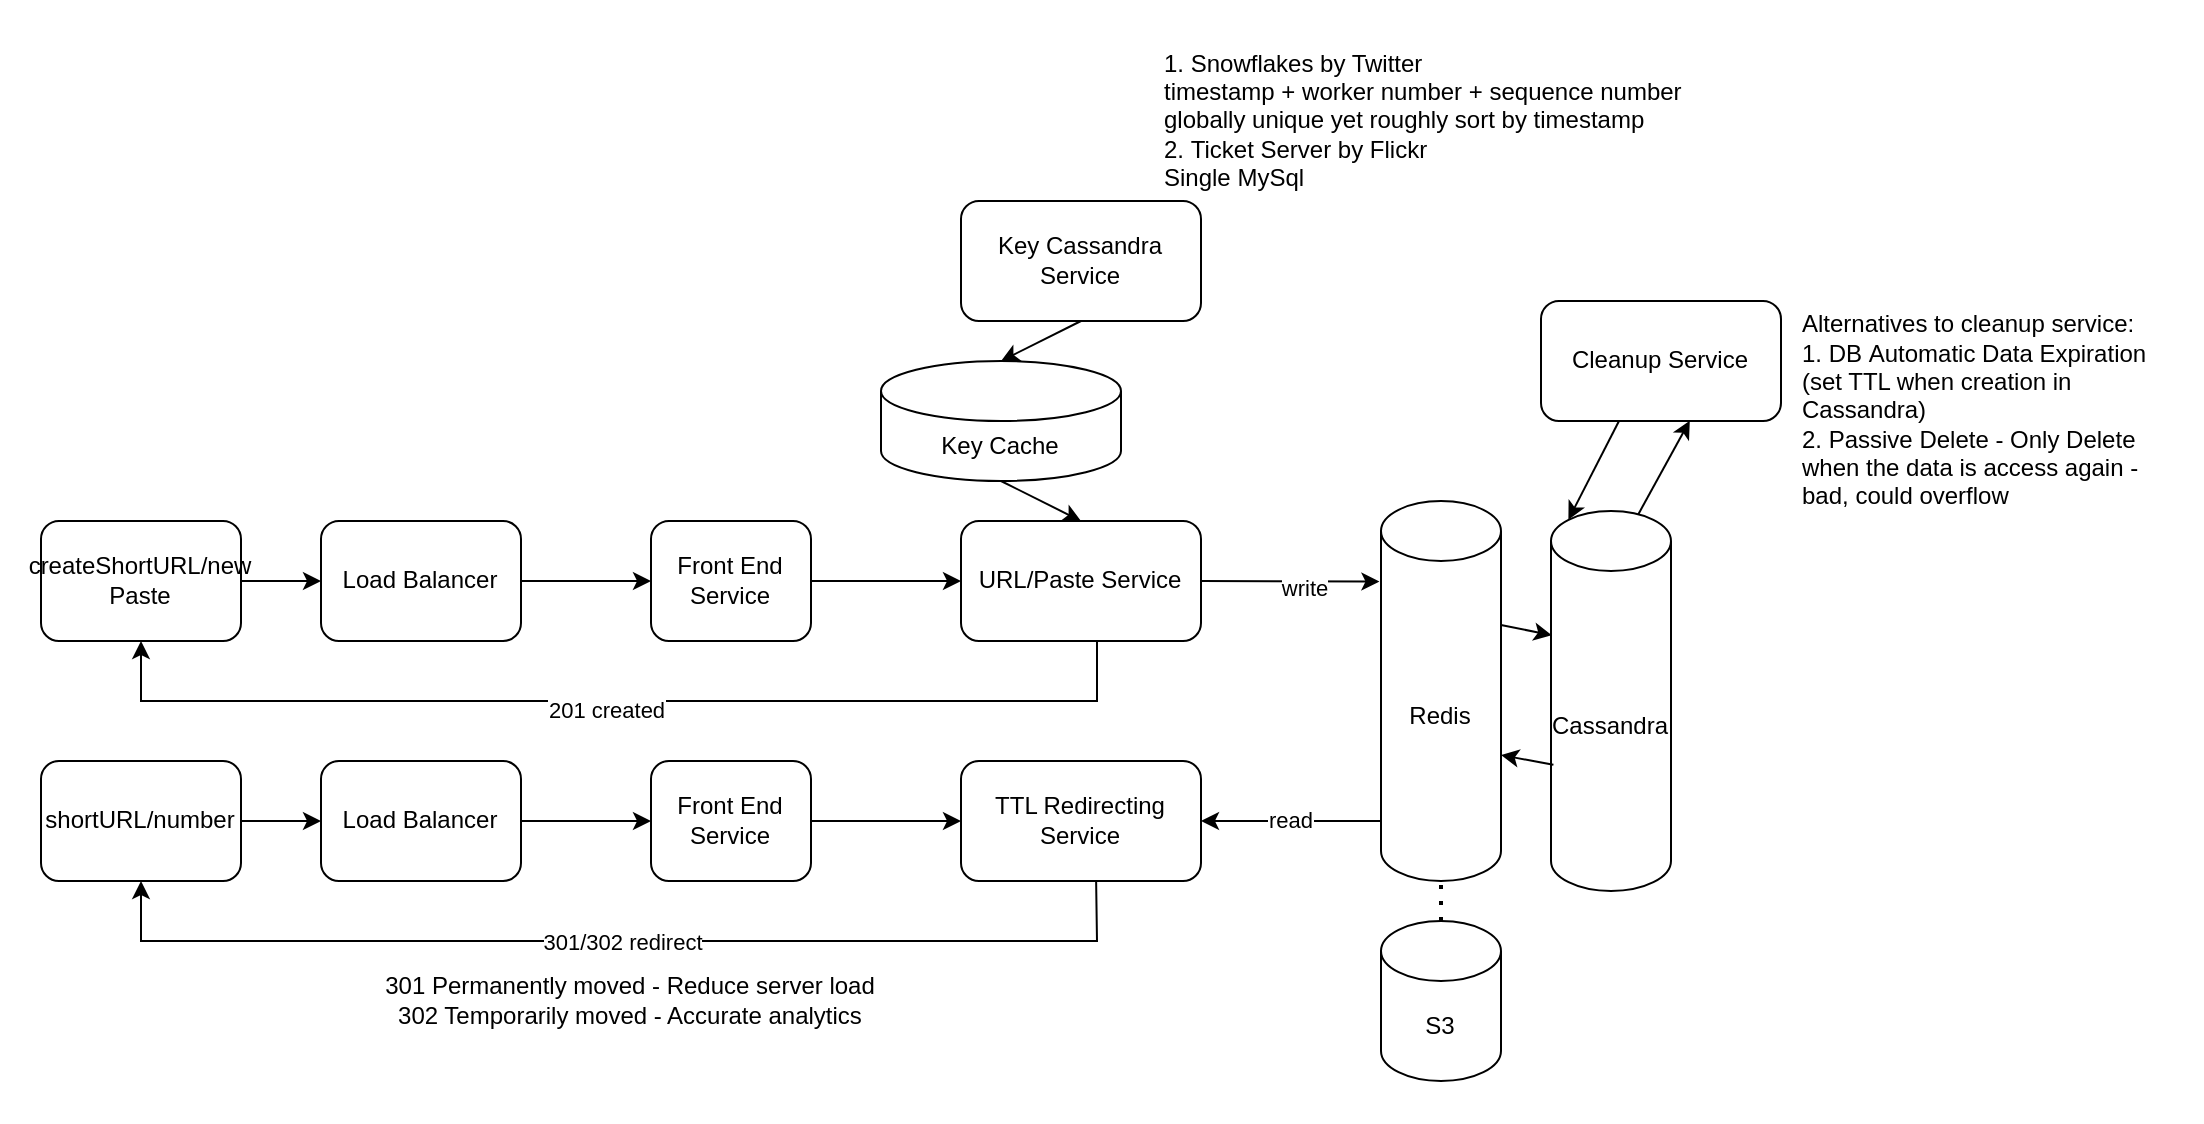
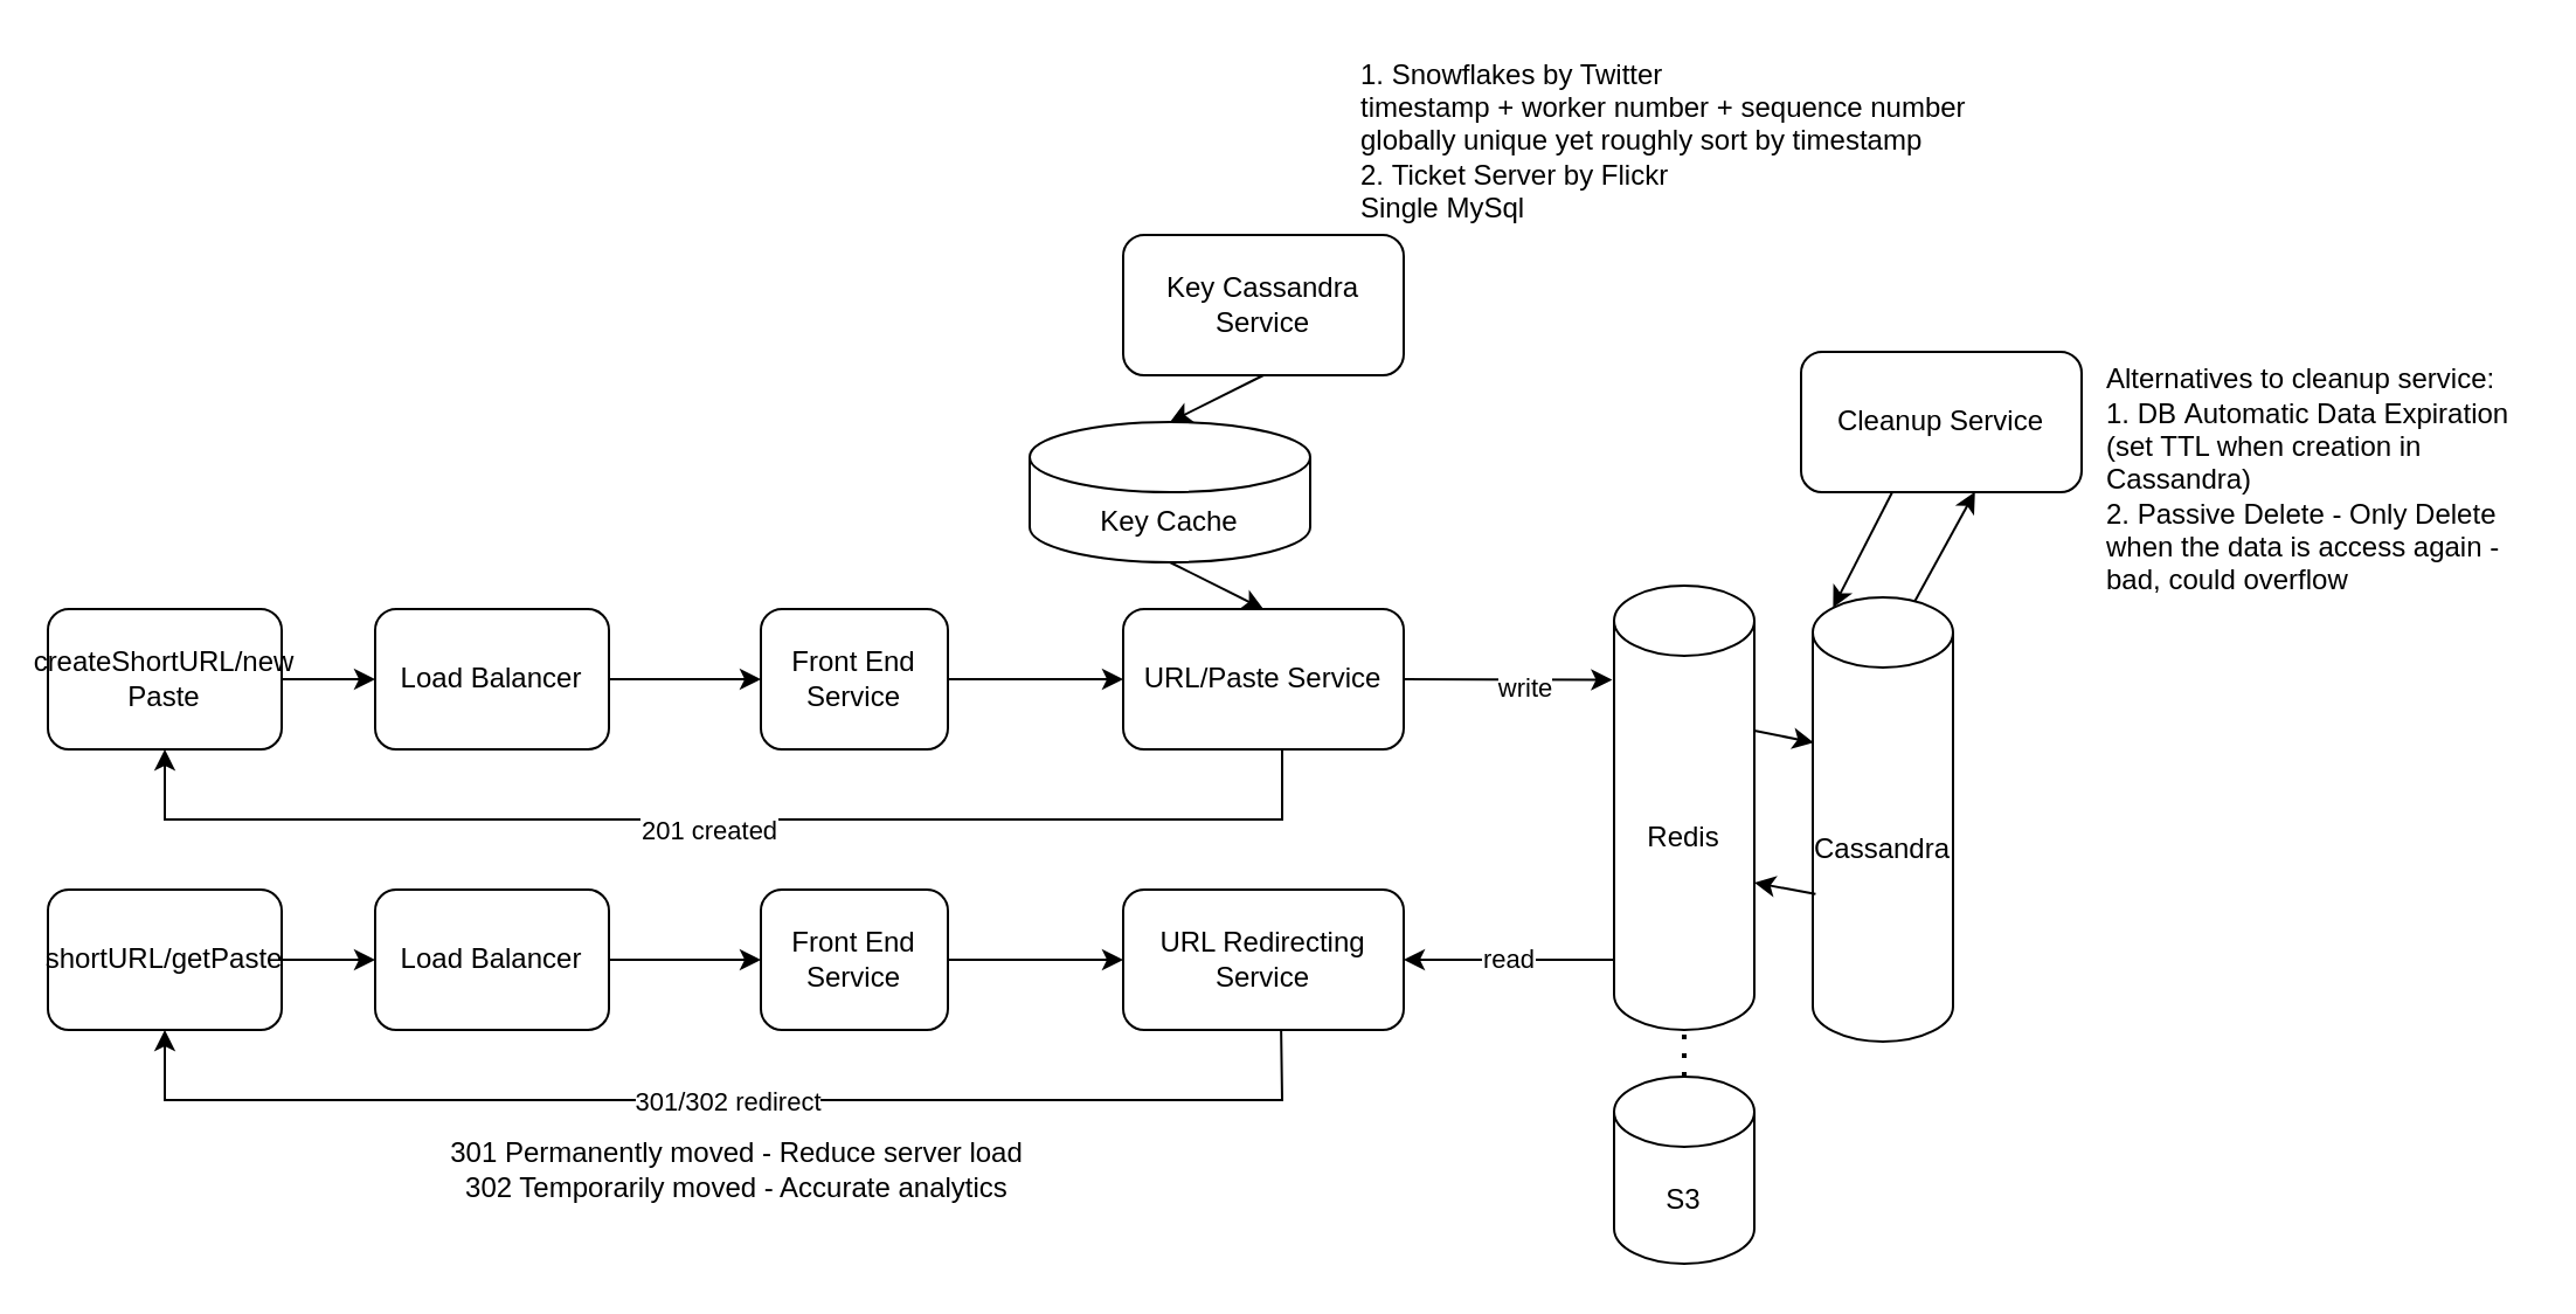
  <mxCell id="0" />
  <mxCell id="1" parent="0" />
  <mxCell id="2" value="createShortURL/new Paste" style="rounded=1;whiteSpace=wrap;html=1;" parent="1" vertex="1"><mxGeometry x="20" y="260" width="100" height="60" as="geometry" /></mxCell>
  <mxCell id="3" value="Cassandra" style="shape=cylinder3;whiteSpace=wrap;html=1;boundedLbl=1;backgroundOutline=1;size=15;" parent="1" vertex="1"><mxGeometry x="775" y="255" width="60" height="190" as="geometry" /></mxCell>
  <mxCell id="4" value="URL/Paste Service" style="rounded=1;whiteSpace=wrap;html=1;" parent="1" vertex="1"><mxGeometry x="480" y="260" width="120" height="60" as="geometry" /></mxCell>
  <mxCell id="5" value="" style="endArrow=classic;html=1;rounded=0;exitX=1;exitY=0.5;exitDx=0;exitDy=0;entryX=-0.013;entryY=0.212;entryDx=0;entryDy=0;entryPerimeter=0;" parent="1" source="4" target="25" edge="1"><mxGeometry width="50" height="50" relative="1" as="geometry"><mxPoint x="620" y="340" as="sourcePoint" /><mxPoint x="670" y="290" as="targetPoint" /></mxGeometry></mxCell>
  <mxCell id="6" value="write" style="edgeLabel;html=1;align=center;verticalAlign=middle;resizable=0;points=[];" parent="5" vertex="1" connectable="0"><mxGeometry x="0.161" y="-3" relative="1" as="geometry"><mxPoint as="offset" /></mxGeometry></mxCell>
- <mxCell id="7" value="shortURL/number" style="rounded=1;whiteSpace=wrap;html=1;" parent="1" vertex="1"><mxGeometry x="20" y="380" width="100" height="60" as="geometry" /></mxCell>
- <mxCell id="8" value="TTL Redirecting Service" style="rounded=1;whiteSpace=wrap;html=1;" parent="1" vertex="1"><mxGeometry x="480" y="380" width="120" height="60" as="geometry" /></mxCell>
+ <mxCell id="7" value="shortURL/getPaste" style="rounded=1;whiteSpace=wrap;html=1;" parent="1" vertex="1"><mxGeometry x="20" y="380" width="100" height="60" as="geometry" /></mxCell>
+ <mxCell id="8" value="URL Redirecting Service" style="rounded=1;whiteSpace=wrap;html=1;" parent="1" vertex="1"><mxGeometry x="480" y="380" width="120" height="60" as="geometry" /></mxCell>
  <mxCell id="9" value="read" style="endArrow=classic;html=1;rounded=0;entryX=1;entryY=0.5;entryDx=0;entryDy=0;" parent="1" target="8" edge="1"><mxGeometry width="50" height="50" relative="1" as="geometry"><mxPoint x="690" y="410" as="sourcePoint" /><mxPoint x="720" y="430" as="targetPoint" /></mxGeometry></mxCell>
  <mxCell id="10" value="Key Cassandra Service" style="rounded=1;whiteSpace=wrap;html=1;" parent="1" vertex="1"><mxGeometry x="480" y="100" width="120" height="60" as="geometry" /></mxCell>
  <mxCell id="11" value="Load Balancer" style="rounded=1;whiteSpace=wrap;html=1;" parent="1" vertex="1"><mxGeometry x="160" y="260" width="100" height="60" as="geometry" /></mxCell>
  <mxCell id="12" value="" style="endArrow=classic;html=1;rounded=0;exitX=1;exitY=0.5;exitDx=0;exitDy=0;entryX=0;entryY=0.5;entryDx=0;entryDy=0;" parent="1" source="11" target="14" edge="1"><mxGeometry width="50" height="50" relative="1" as="geometry"><mxPoint x="300" y="350" as="sourcePoint" /><mxPoint x="320" y="290" as="targetPoint" /></mxGeometry></mxCell>
  <mxCell id="13" value="" style="endArrow=classic;html=1;rounded=0;exitX=1;exitY=0.5;exitDx=0;exitDy=0;entryX=0;entryY=0.5;entryDx=0;entryDy=0;" parent="1" source="2" target="11" edge="1"><mxGeometry width="50" height="50" relative="1" as="geometry"><mxPoint x="170" y="190" as="sourcePoint" /><mxPoint x="220" y="140" as="targetPoint" /></mxGeometry></mxCell>
  <mxCell id="14" value="Front End Service" style="rounded=1;whiteSpace=wrap;html=1;" parent="1" vertex="1"><mxGeometry x="325" y="260" width="80" height="60" as="geometry" /></mxCell>
  <mxCell id="15" value="Load Balancer" style="rounded=1;whiteSpace=wrap;html=1;" parent="1" vertex="1"><mxGeometry x="160" y="380" width="100" height="60" as="geometry" /></mxCell>
  <mxCell id="16" value="" style="endArrow=classic;html=1;rounded=0;exitX=1;exitY=0.5;exitDx=0;exitDy=0;entryX=0;entryY=0.5;entryDx=0;entryDy=0;" parent="1" source="15" target="18" edge="1"><mxGeometry width="50" height="50" relative="1" as="geometry"><mxPoint x="300" y="470" as="sourcePoint" /><mxPoint x="320" y="410" as="targetPoint" /></mxGeometry></mxCell>
  <mxCell id="17" value="" style="endArrow=classic;html=1;rounded=0;exitX=1;exitY=0.5;exitDx=0;exitDy=0;entryX=0;entryY=0.5;entryDx=0;entryDy=0;" parent="1" target="15" edge="1"><mxGeometry width="50" height="50" relative="1" as="geometry"><mxPoint x="120" y="410" as="sourcePoint" /><mxPoint x="220" y="260" as="targetPoint" /></mxGeometry></mxCell>
  <mxCell id="18" value="Front End Service" style="rounded=1;whiteSpace=wrap;html=1;" parent="1" vertex="1"><mxGeometry x="325" y="380" width="80" height="60" as="geometry" /></mxCell>
  <mxCell id="19" value="" style="endArrow=classic;html=1;rounded=0;exitX=1;exitY=0.5;exitDx=0;exitDy=0;entryX=0;entryY=0.5;entryDx=0;entryDy=0;" parent="1" source="14" target="4" edge="1"><mxGeometry width="50" height="50" relative="1" as="geometry"><mxPoint x="420" y="390" as="sourcePoint" /><mxPoint x="470" y="340" as="targetPoint" /></mxGeometry></mxCell>
  <mxCell id="20" value="" style="endArrow=classic;html=1;rounded=0;exitX=1;exitY=0.5;exitDx=0;exitDy=0;entryX=0;entryY=0.5;entryDx=0;entryDy=0;" parent="1" source="18" target="8" edge="1"><mxGeometry width="50" height="50" relative="1" as="geometry"><mxPoint x="490" y="540" as="sourcePoint" /><mxPoint x="540" y="490" as="targetPoint" /></mxGeometry></mxCell>
  <mxCell id="21" value="" style="endArrow=classic;html=1;rounded=0;exitX=0.563;exitY=0.997;exitDx=0;exitDy=0;exitPerimeter=0;entryX=0.5;entryY=1;entryDx=0;entryDy=0;" parent="1" source="8" target="7" edge="1"><mxGeometry width="50" height="50" relative="1" as="geometry"><mxPoint x="530" y="590" as="sourcePoint" /><mxPoint x="60" y="470" as="targetPoint" /><Array as="points"><mxPoint x="548" y="470" /><mxPoint x="70" y="470" /></Array></mxGeometry></mxCell>
  <mxCell id="22" value="301/302 redirect" style="edgeLabel;html=1;align=center;verticalAlign=middle;resizable=0;points=[];" parent="21" vertex="1" connectable="0"><mxGeometry x="-0.062" relative="1" as="geometry"><mxPoint x="-16" as="offset" /></mxGeometry></mxCell>
  <mxCell id="23" value="" style="endArrow=classic;html=1;rounded=0;exitX=0.563;exitY=0.997;exitDx=0;exitDy=0;exitPerimeter=0;entryX=0.5;entryY=1;entryDx=0;entryDy=0;" parent="1" edge="1"><mxGeometry width="50" height="50" relative="1" as="geometry"><mxPoint x="548" y="320" as="sourcePoint" /><mxPoint x="70" y="320" as="targetPoint" /><Array as="points"><mxPoint x="548" y="350" /><mxPoint x="70" y="350" /></Array></mxGeometry></mxCell>
  <mxCell id="24" value="201 created" style="edgeLabel;html=1;align=center;verticalAlign=middle;resizable=0;points=[];" parent="23" vertex="1" connectable="0"><mxGeometry x="0.027" y="4" relative="1" as="geometry"><mxPoint as="offset" /></mxGeometry></mxCell>
  <mxCell id="25" value="Redis" style="shape=cylinder3;whiteSpace=wrap;html=1;boundedLbl=1;backgroundOutline=1;size=15;" parent="1" vertex="1"><mxGeometry x="690" y="250" width="60" height="190" as="geometry" /></mxCell>
  <mxCell id="26" value="" style="endArrow=classic;html=1;rounded=0;entryX=0.007;entryY=0.327;entryDx=0;entryDy=0;entryPerimeter=0;" parent="1" target="3" edge="1"><mxGeometry width="50" height="50" relative="1" as="geometry"><mxPoint x="750" y="312" as="sourcePoint" /><mxPoint x="830" y="280" as="targetPoint" /></mxGeometry></mxCell>
  <mxCell id="27" value="" style="endArrow=classic;html=1;rounded=0;exitX=0.02;exitY=0.668;exitDx=0;exitDy=0;exitPerimeter=0;" parent="1" source="3" edge="1"><mxGeometry width="50" height="50" relative="1" as="geometry"><mxPoint x="750" y="530" as="sourcePoint" /><mxPoint x="750" y="377" as="targetPoint" /></mxGeometry></mxCell>
  <mxCell id="28" value="Key Cache" style="shape=cylinder3;whiteSpace=wrap;html=1;boundedLbl=1;backgroundOutline=1;size=15;" parent="1" vertex="1"><mxGeometry x="440" y="180" width="120" height="60" as="geometry" /></mxCell>
  <mxCell id="29" value="" style="endArrow=classic;html=1;rounded=0;exitX=0.5;exitY=1;exitDx=0;exitDy=0;entryX=0.5;entryY=0;entryDx=0;entryDy=0;entryPerimeter=0;" parent="1" source="10" target="28" edge="1"><mxGeometry width="50" height="50" relative="1" as="geometry"><mxPoint x="660" y="250" as="sourcePoint" /><mxPoint x="710" y="200" as="targetPoint" /></mxGeometry></mxCell>
  <mxCell id="30" value="" style="endArrow=classic;html=1;rounded=0;exitX=0.5;exitY=1;exitDx=0;exitDy=0;exitPerimeter=0;entryX=0.5;entryY=0;entryDx=0;entryDy=0;" parent="1" source="28" target="4" edge="1"><mxGeometry width="50" height="50" relative="1" as="geometry"><mxPoint x="620" y="250" as="sourcePoint" /><mxPoint x="670" y="200" as="targetPoint" /></mxGeometry></mxCell>
  <mxCell id="31" value="Cleanup Service" style="rounded=1;whiteSpace=wrap;html=1;" parent="1" vertex="1"><mxGeometry x="770" y="150" width="120" height="60" as="geometry" /></mxCell>
  <mxCell id="32" value="" style="endArrow=classic;html=1;rounded=0;entryX=0.145;entryY=0;entryDx=0;entryDy=4.35;entryPerimeter=0;" parent="1" target="3" edge="1"><mxGeometry width="50" height="50" relative="1" as="geometry"><mxPoint x="809" y="210" as="sourcePoint" /><mxPoint x="990" y="270" as="targetPoint" /></mxGeometry></mxCell>
  <mxCell id="33" value="" style="endArrow=classic;html=1;rounded=0;entryX=0.62;entryY=0.997;entryDx=0;entryDy=0;entryPerimeter=0;exitX=0.727;exitY=0.009;exitDx=0;exitDy=0;exitPerimeter=0;" parent="1" source="3" target="31" edge="1"><mxGeometry width="50" height="50" relative="1" as="geometry"><mxPoint x="890" y="290" as="sourcePoint" /><mxPoint x="940" y="240" as="targetPoint" /></mxGeometry></mxCell>
  <mxCell id="34" value="&lt;div style=&quot;text-align: left;&quot;&gt;&lt;span style=&quot;background-color: initial;&quot;&gt;Alternatives to cleanup service:&lt;/span&gt;&lt;/div&gt;&lt;div style=&quot;text-align: left;&quot;&gt;&lt;span style=&quot;background-color: initial;&quot;&gt;1. DB&amp;nbsp;Automatic Data Expiration (set TTL when creation in Cassandra)&lt;/span&gt;&lt;/div&gt;&lt;div style=&quot;text-align: left;&quot;&gt;&lt;span style=&quot;background-color: initial;&quot;&gt;2. Passive Delete - Only Delete when the data is access again - bad, could overflow&lt;/span&gt;&lt;/div&gt;" style="text;html=1;strokeColor=none;fillColor=none;align=center;verticalAlign=middle;whiteSpace=wrap;rounded=0;" parent="1" vertex="1"><mxGeometry x="900" y="150" width="180" height="110" as="geometry" /></mxCell>
  <mxCell id="35" value="S3" style="shape=cylinder3;whiteSpace=wrap;html=1;boundedLbl=1;backgroundOutline=1;size=15;" parent="1" vertex="1"><mxGeometry x="690" y="460" width="60" height="80" as="geometry" /></mxCell>
  <mxCell id="36" value="" style="endArrow=none;dashed=1;html=1;dashPattern=1 3;strokeWidth=2;rounded=0;entryX=0.5;entryY=1;entryDx=0;entryDy=0;entryPerimeter=0;exitX=0.5;exitY=0;exitDx=0;exitDy=0;exitPerimeter=0;" parent="1" source="35" edge="1"><mxGeometry width="50" height="50" relative="1" as="geometry"><mxPoint x="620" y="530" as="sourcePoint" /><mxPoint x="720" y="440" as="targetPoint" /></mxGeometry></mxCell>
  <mxCell id="37" value="1. Snowflakes by Twitter&lt;br&gt;timestamp + worker number + sequence number&lt;br&gt;globally unique yet roughly sort by timestamp&lt;br&gt;2.&amp;nbsp;Ticket Server by&amp;nbsp;&lt;span style=&quot;text-align: center;&quot;&gt;Flickr&lt;br&gt;&lt;/span&gt;&lt;span style=&quot;text-align: center;&quot;&gt;Single MySql&amp;nbsp;&lt;/span&gt;" style="text;html=1;strokeColor=none;fillColor=none;align=left;verticalAlign=middle;whiteSpace=wrap;rounded=0;" parent="1" vertex="1"><mxGeometry x="580" y="20" width="280" height="80" as="geometry" /></mxCell>
  <mxCell id="38" value="301 Permanently moved - Reduce server load&lt;br&gt;302 Temporarily moved - Accurate analytics" style="text;html=1;strokeColor=none;fillColor=none;align=center;verticalAlign=middle;whiteSpace=wrap;rounded=0;" parent="1" vertex="1"><mxGeometry x="170" y="480" width="290" height="40" as="geometry" /></mxCell>
